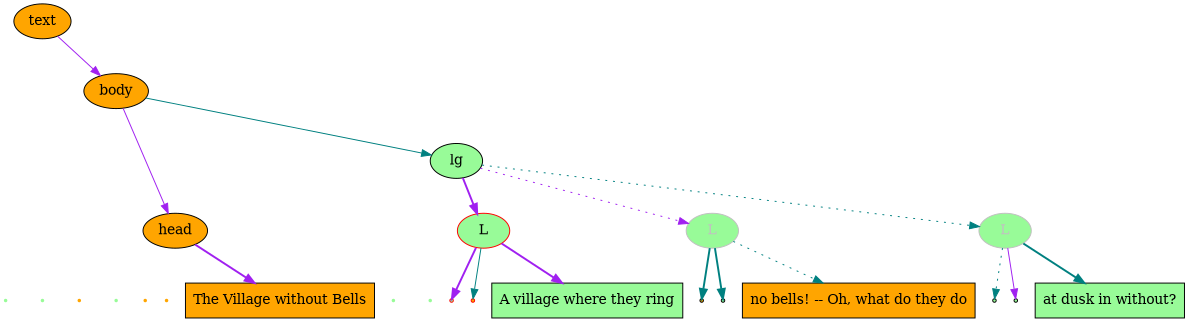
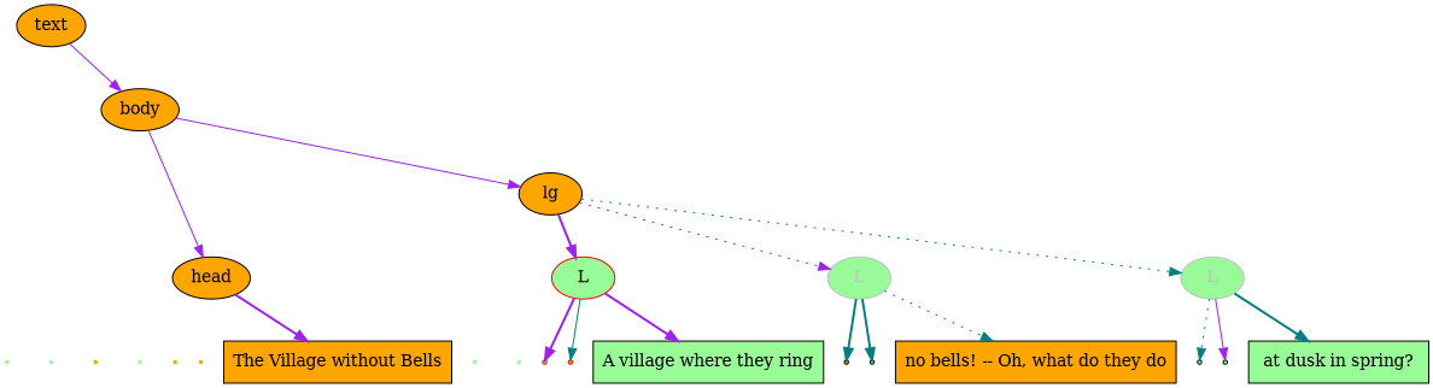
  digraph {
    node [color=black fillcolor=palegreen ordering=out shape=point style=filled]
    edge [color=red style=invis]
    n1 [color=transparent label="t\n("]
    n2 [color=transparent fillcolor=orange label="b\n("]
    n3 [color=transparent fillcolor=orange label="h\n("]
    n4 [color=transparent fillcolor=orange label="h\n)"]
    n5 [color=transparent label="lg\n("]
    n6 [color=red label="l\n("]
    n7 [color=red fillcolor=orange label="l\n)"]
    n8 [fillcolor=orange label="l\n("]
    n9 [label="l\n)"]
    n10 [label="l\n("]
    n11 [label="l\n)"]
    n12 [color=transparent label="lg\n)"]
    n13 [color=transparent label="b\n)"]
    n14 [color=transparent label="t\nend"]
    n15 [fillcolor=orange label="The Village without Bells" shape=box style="solid,filled"]
    n16 [label="A village where they ring" shape=box style="solid,filled"]
    n17 [fillcolor=orange label="no bells! -- Oh, what do they do" shape=box style="solid,filled"]
-   n18 [label="at dusk in without?" shape=box style="solid,filled"]
+   n18 [label="at dusk in spring?" shape=box style="solid,filled"]
    text [fillcolor=orange fontcolor=black shape=oval]
    body [fillcolor=orange fontcolor=black shape=oval]
    head [fillcolor=orange fontcolor=black shape=oval]
-   lg [fontcolor=black shape=oval]
+   lg [fillcolor=orange fontcolor=black shape=oval]
    n23 [color=red fontcolor=black label=L shape=oval]
    n24 [color=gray fontcolor=gray label=L shape=oval]
    n25 [color=gray fontcolor=gray label=L shape=oval]
    subgraph sub_1 {
      rank=same
      n1
      n2
      n3
      n4
      n5
      n6
      n7
      n8
      n9
      n10
      n11
      n12
      n13
      n14
      n15
      n16
      n17
      n18
    }
    text -> n1 [arrowhead=none]
    text -> n14 [arrowhead=none]
    text -> body [color=purple style=solid]
    body -> n2 [arrowhead=none]
    body -> n13 [arrowhead=none]
    body -> head [color=purple style=solid]
-   body -> lg [color=teal style=solid]
+   body -> lg [color=purple style=solid]
    head -> n3 [arrowhead=none]
    head -> n4 [arrowhead=none]
    head -> n15 [color=purple style=bold]
    lg -> n5 [arrowhead=none]
    lg -> n12 [arrowhead=none]
    lg -> n23 [color=purple style=bold]
    lg -> n24 [color=purple style=dotted]
    lg -> n25 [color=teal style=dotted]
    n23 -> n6 [color=purple style=bold]
    n23 -> n7 [color=teal style=solid]
    n23 -> n16 [color=purple style=bold]
    n24 -> n8 [color=teal style=bold]
    n24 -> n9 [color=teal style=bold]
    n24 -> n17 [color=teal style=dotted]
    n25 -> n10 [color=teal style=dotted]
    n25 -> n11 [color=purple style=solid]
    n25 -> n18 [color=teal style=bold]
  }
